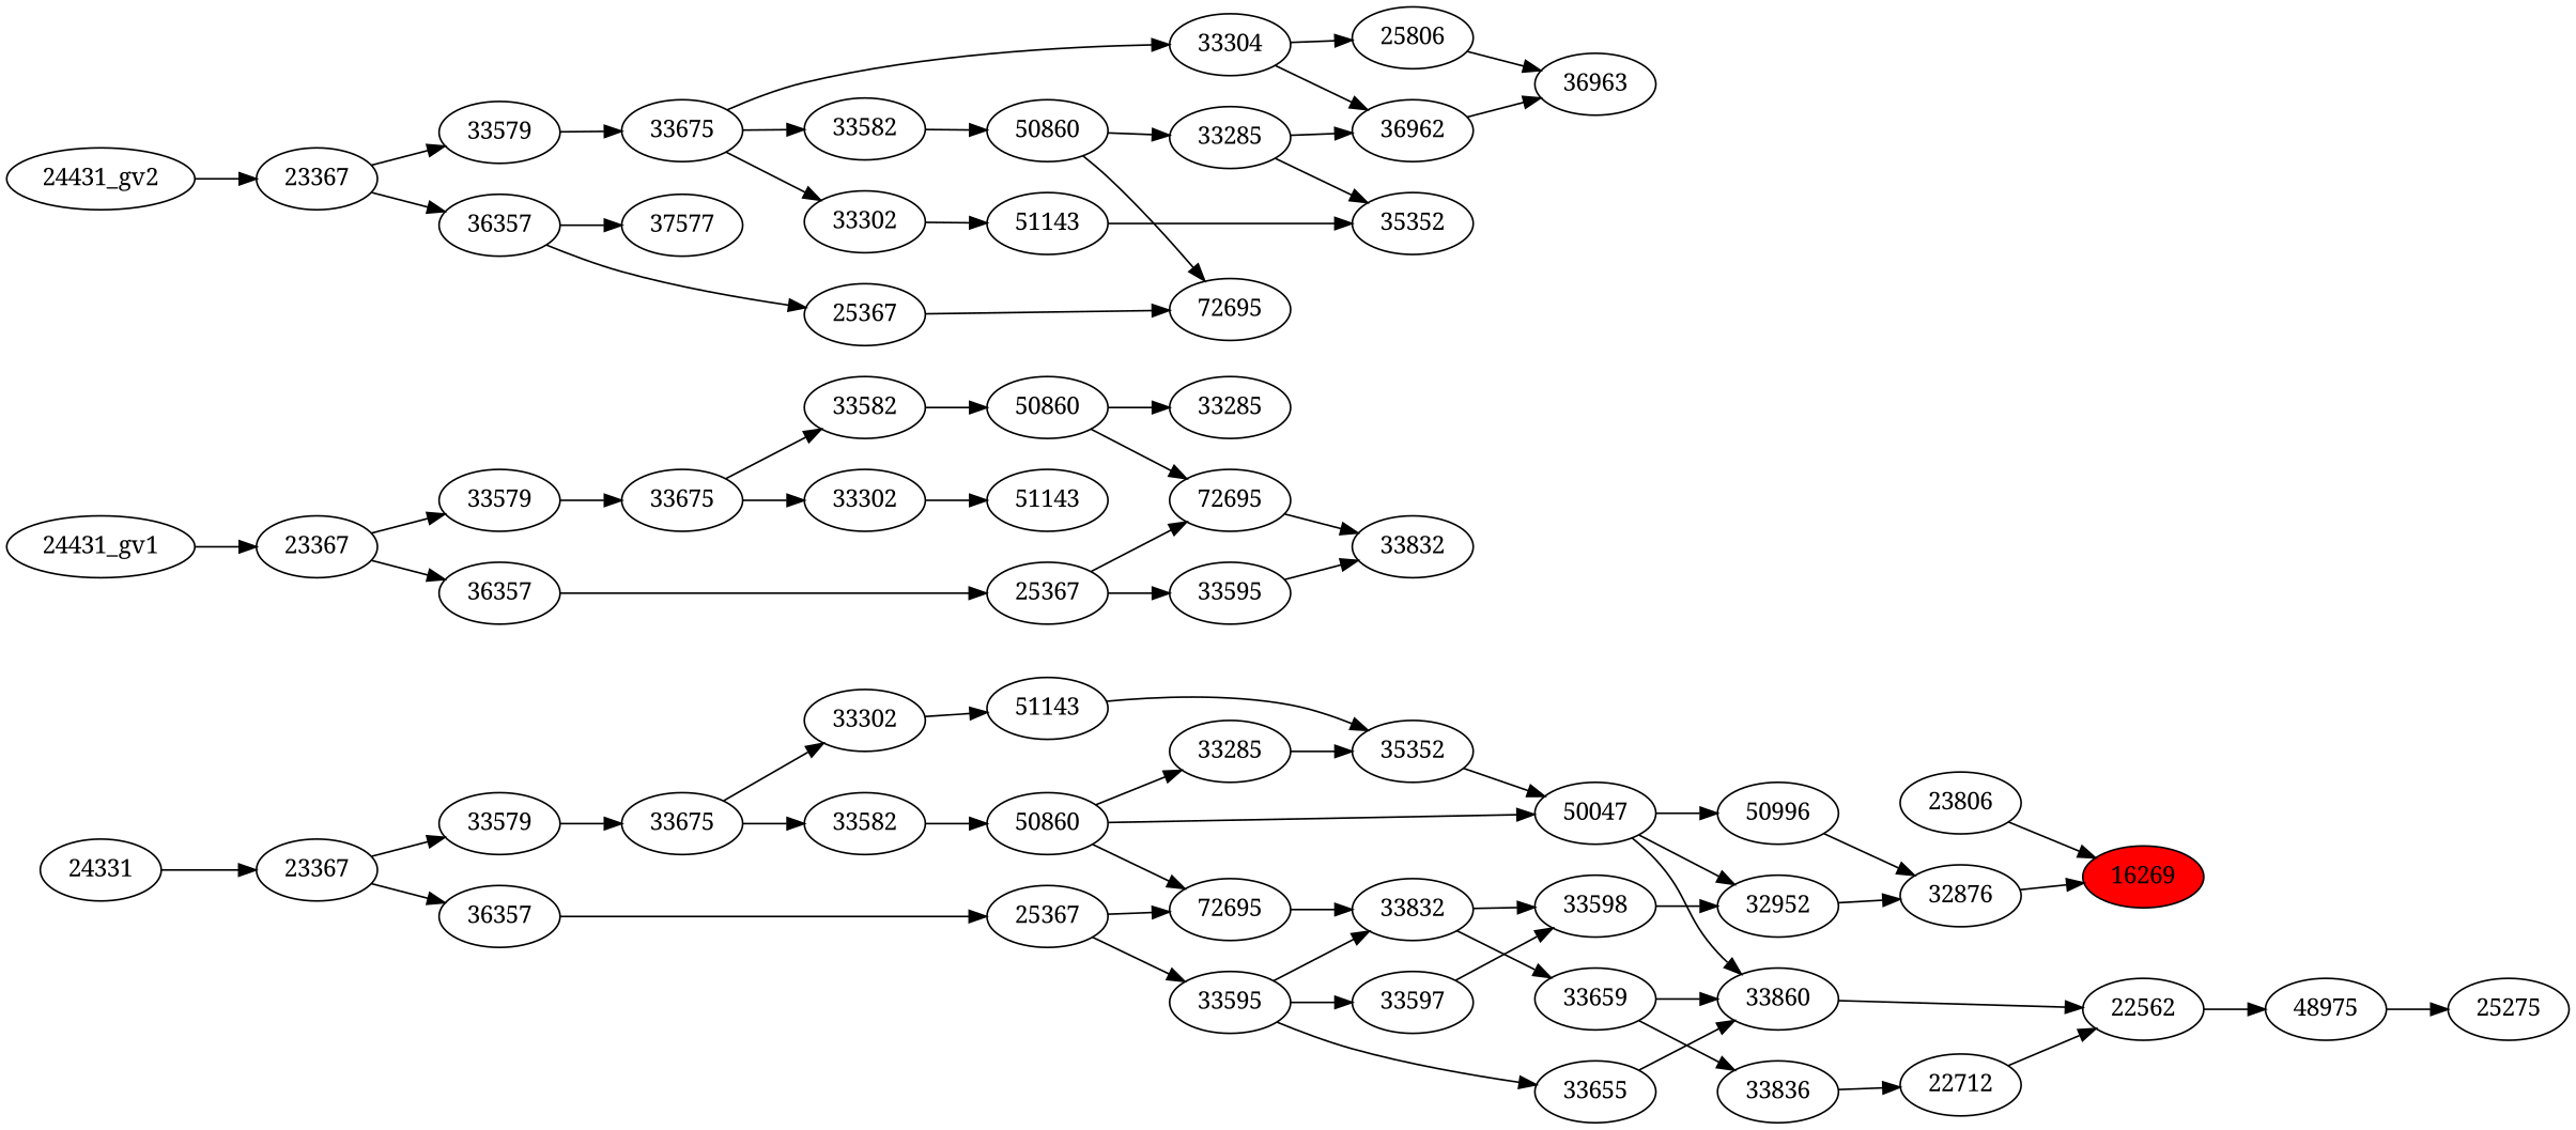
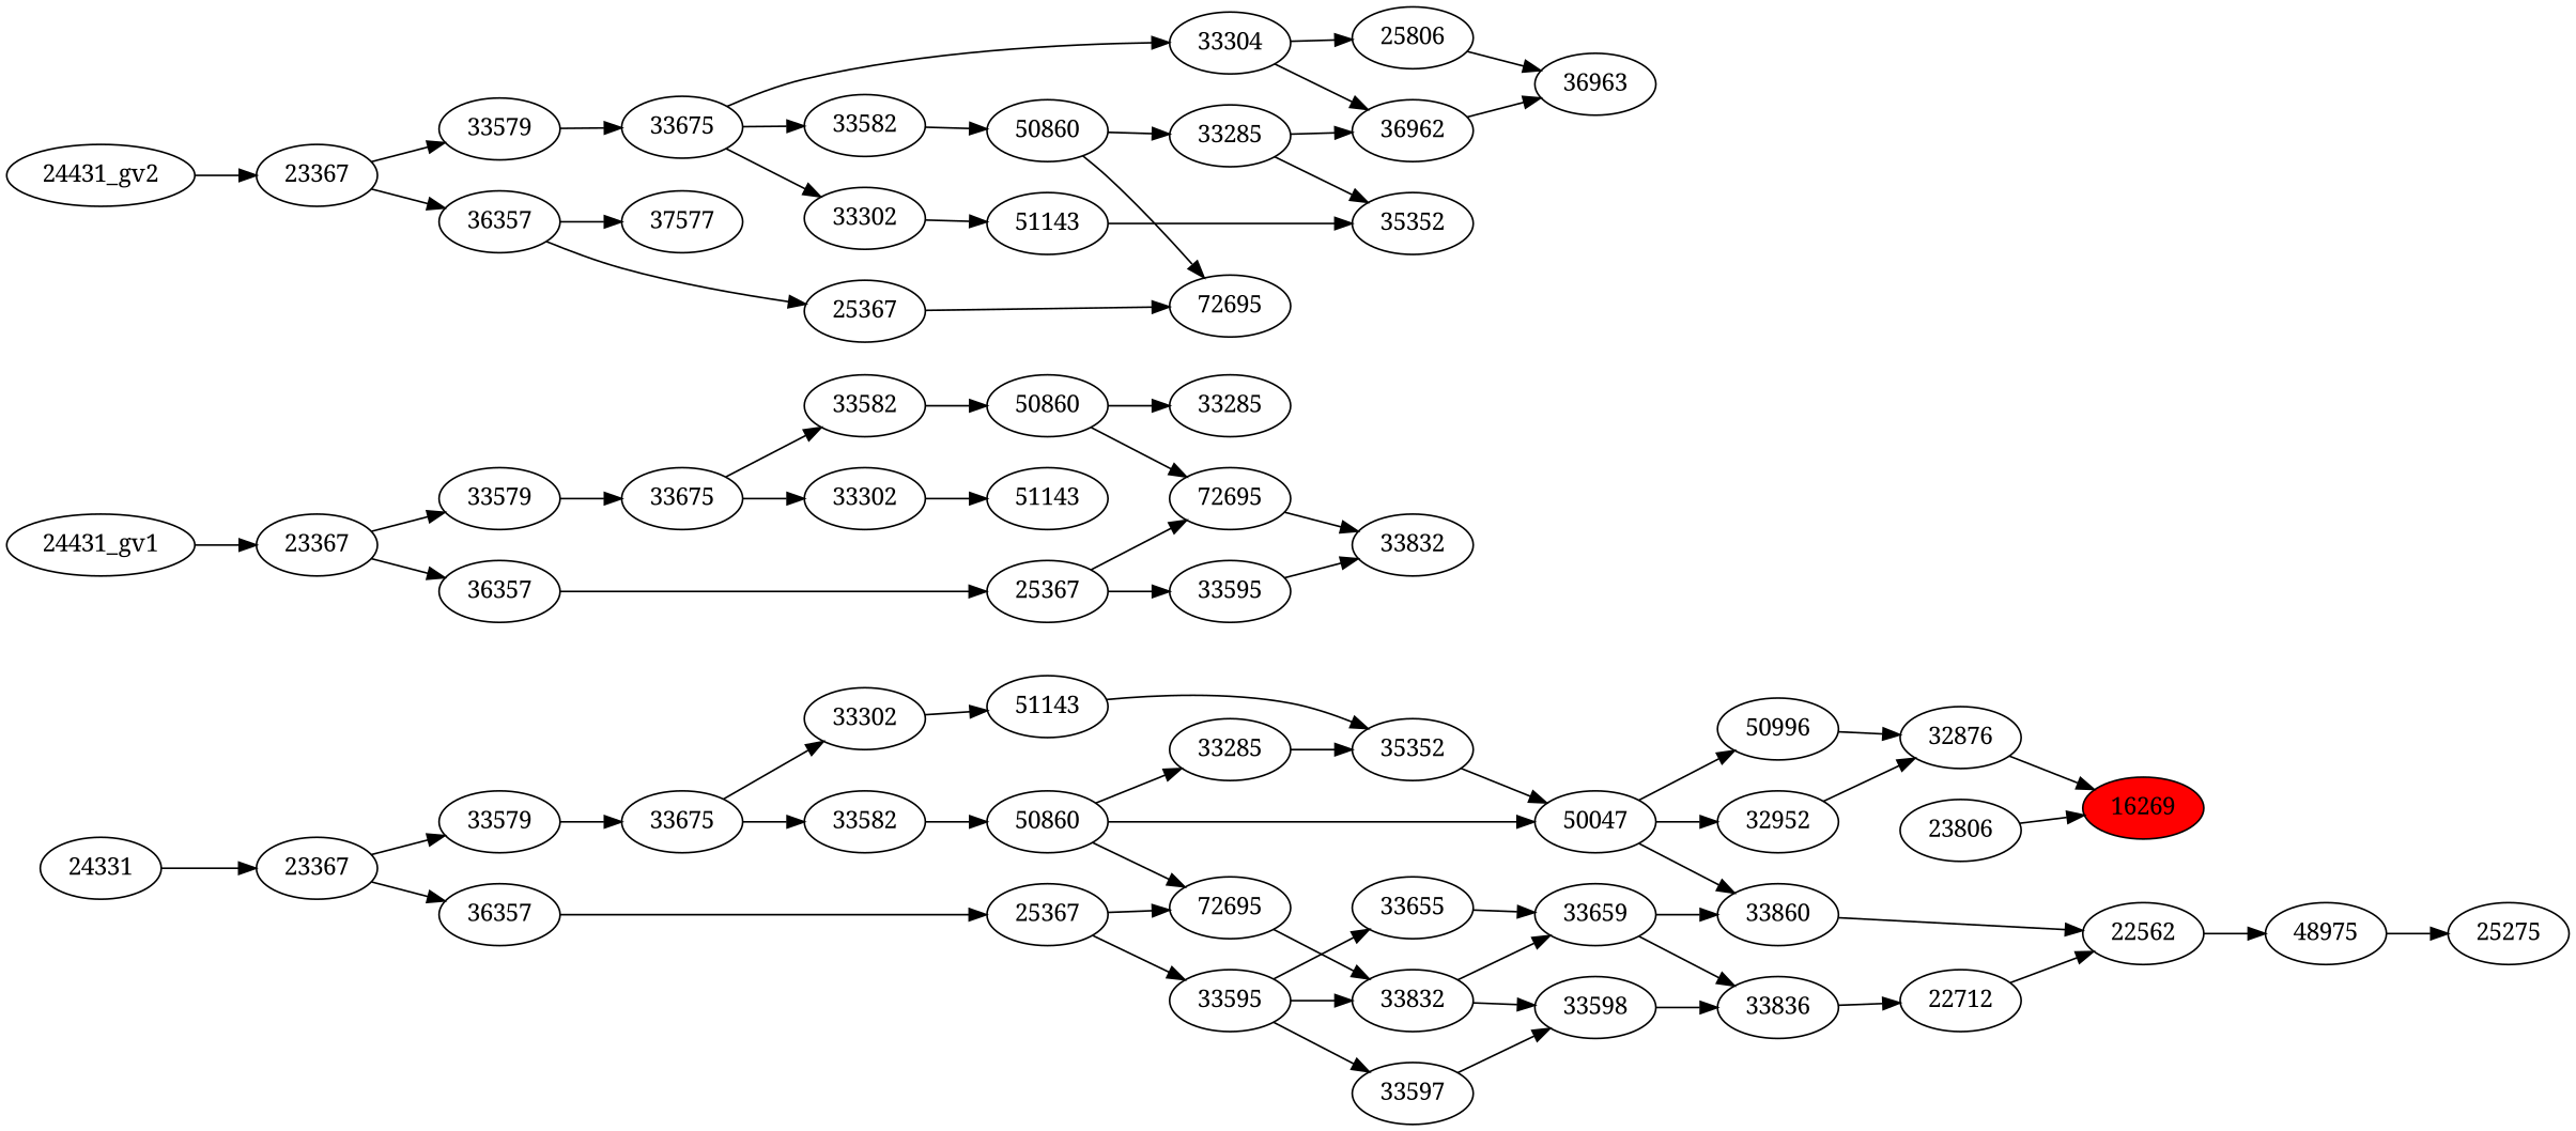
  strict digraph {
    fontname="Noto Serif"
    rankdir=LR
    node [fontname="Noto Serif"]
    edge [fontname="Noto Serif"]
    n1 [fillcolor=red label=16269 style=filled]
    n2 [label=32876]
    n3 [label=23806]
    n4 [label=50996]
    n5 [label=32952]
    n6 [label=25275]
    n7 [label=50047]
    n8 [label=33860]
    n9 [label=22562]
    n10 [label=48975]
    n11 [label=35352]
    n12 [label=50860]
    n13 [label=33285]
    n14 [label=72695]
    n15 [label=33832]
    n16 [label=51143]
    n17 [label=33582]
    n18 [label=22712]
    n19 [label=33302]
    n20 [label=33675]
    n21 [label=33659]
    n22 [label=33836]
    n23 [label=33579]
    n24 [label=33655]
    n25 [label=33598]
    n26 [label=23367]
    n27 [label=36357]
    n28 [label=25367]
    n29 [label=33595]
    n30 [label=33597]
    n31 [label=24331]
    n32 [label=50860]
    n33 [label=33285]
    n34 [label=72695]
    n35 [label=33832]
    n36 [label=33582]
    n37 [label=51143]
    n38 [label=33302]
    n39 [label=33675]
    n40 [label=33579]
    n41 [label=23367]
    n42 [label=36357]
    n43 [label=25367]
    n44 [label=33595]
    "24431_gv1"
    n46 [label=36962]
    n47 [label=36963]
    n48 [label=33285]
    n49 [label=35352]
    n50 [label=33304]
    n51 [label=25806]
    n52 [label=50860]
    n53 [label=72695]
    n54 [label=33675]
    n55 [label=33582]
    n56 [label=33302]
    n57 [label=51143]
    n58 [label=33579]
    n59 [label=23367]
    n60 [label=36357]
    n61 [label=25367]
    n62 [label=37577]
    "24431_gv2"
    subgraph sub_1 {
      n1
      n2
      n3
      n4
      n5
      n6
      n7
      n8
      n9
      n10
      n11
      n12
      n13
      n14
      n15
      n16
      n17
      n18
      n19
      n20
      n21
      n22
      n23
      n24
      n25
      n26
      n27
      n28
      n29
      n30
      n31
    }
    subgraph sub_2 {
      n32
      n33
      n34
      n35
      n36
      n37
      n38
      n39
      n40
      n41
      n42
      n43
      n44
      "24431_gv1"
    }
    subgraph sub_3 {
      n46
      n47
      n48
      n49
      n50
      n51
      n52
      n53
      n54
      n55
      n56
      n57
      n58
      n59
      n60
      n61
      n62
      "24431_gv2"
    }
    n2 -> n1
    n3 -> n1
    n4 -> n2
    n5 -> n2
    n7 -> n4
    n7 -> n5
    n7 -> n8
    n8 -> n9
    n9 -> n10
    n10 -> n6
    n11 -> n7
    n12 -> n7
    n12 -> n13
    n12 -> n14
    n13 -> n11
    n14 -> n15
    n15 -> n21
    n15 -> n25
    n16 -> n11
    n17 -> n12
    n18 -> n9
    n19 -> n16
    n20 -> n17
    n20 -> n19
    n21 -> n8
    n21 -> n22
    n22 -> n18
    n23 -> n20
-   n24 -> n8
-   n25 -> n5
+   n24 -> n21
+   n25 -> n22
    n26 -> n23
    n26 -> n27
    n27 -> n28
    n28 -> n14
    n28 -> n29
    n29 -> n15
    n29 -> n24
    n29 -> n30
    n30 -> n25
    n31 -> n26
    n32 -> n33
    n32 -> n34
    n34 -> n35
    n36 -> n32
    n38 -> n37
    n39 -> n36
    n39 -> n38
    n40 -> n39
    n41 -> n40
    n41 -> n42
    n42 -> n43
    n43 -> n34
    n43 -> n44
    n44 -> n35
    "24431_gv1" -> n41
    n46 -> n47
    n48 -> n46
    n48 -> n49
    n50 -> n46
    n50 -> n51
    n51 -> n47
    n52 -> n48
    n52 -> n53
    n54 -> n50
    n54 -> n55
    n54 -> n56
    n55 -> n52
    n56 -> n57
    n57 -> n49
    n58 -> n54
    n59 -> n58
    n59 -> n60
    n60 -> n61
    n60 -> n62
    n61 -> n53
    "24431_gv2" -> n59
  }
